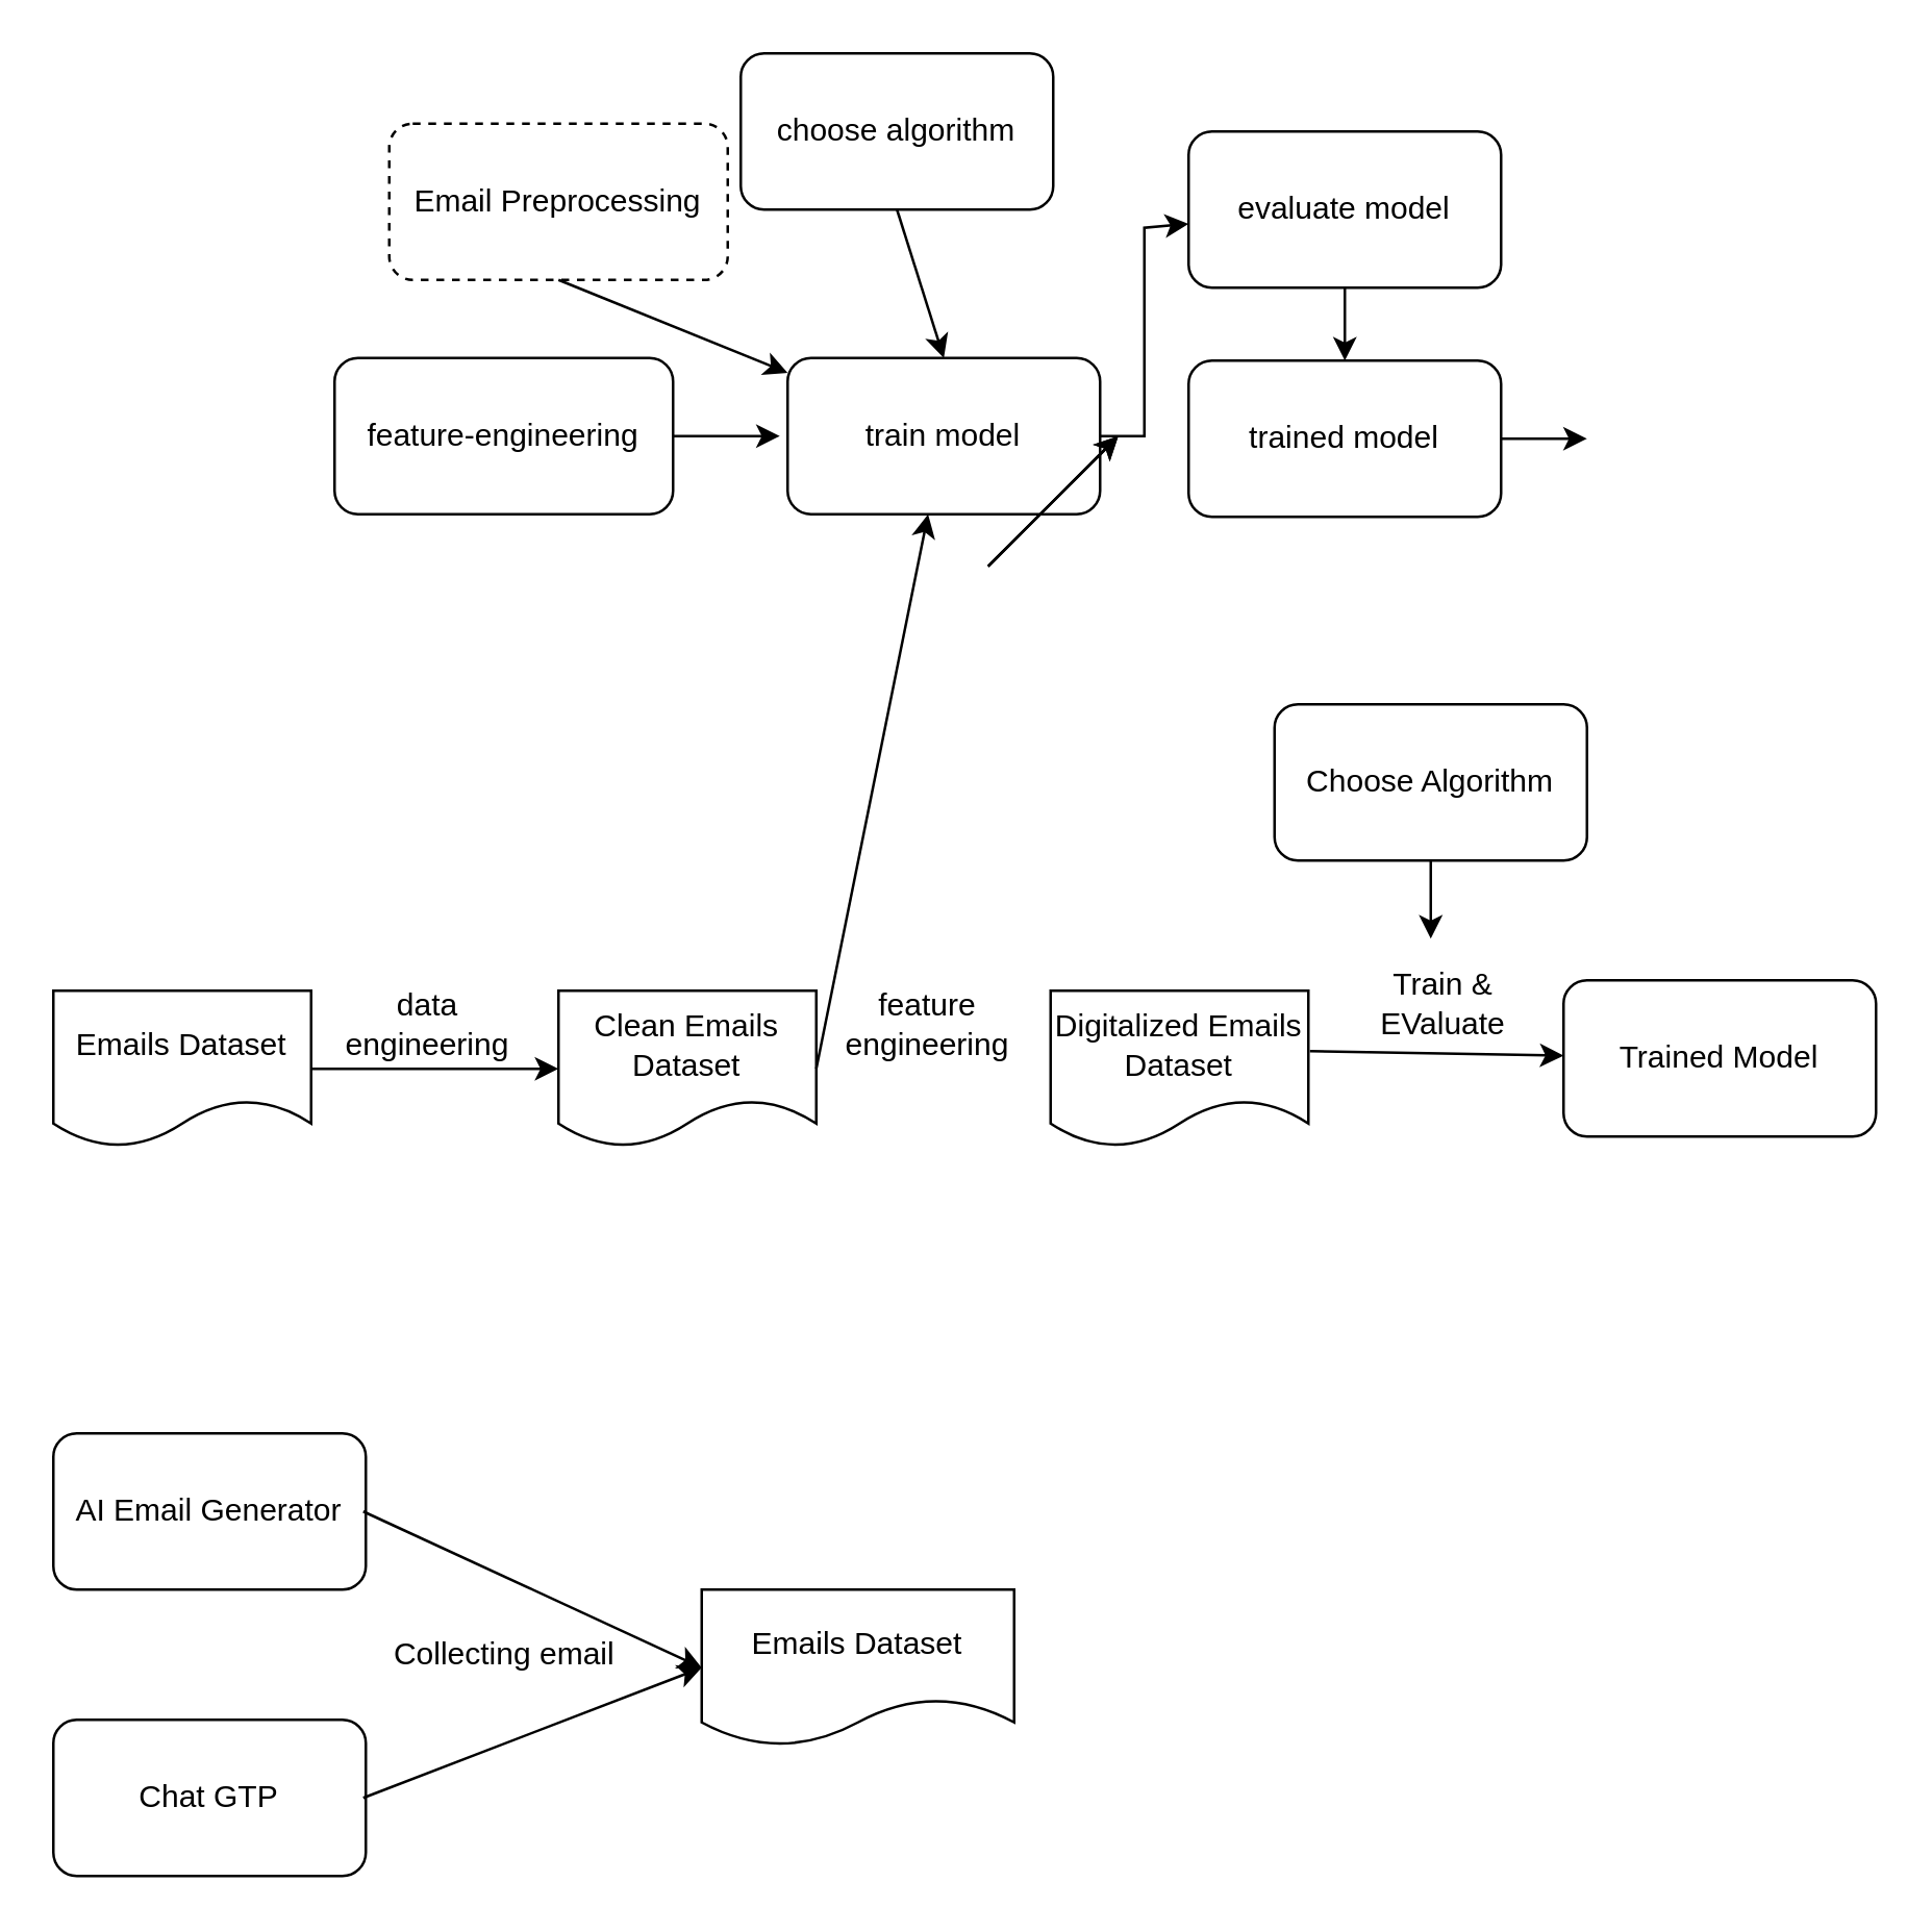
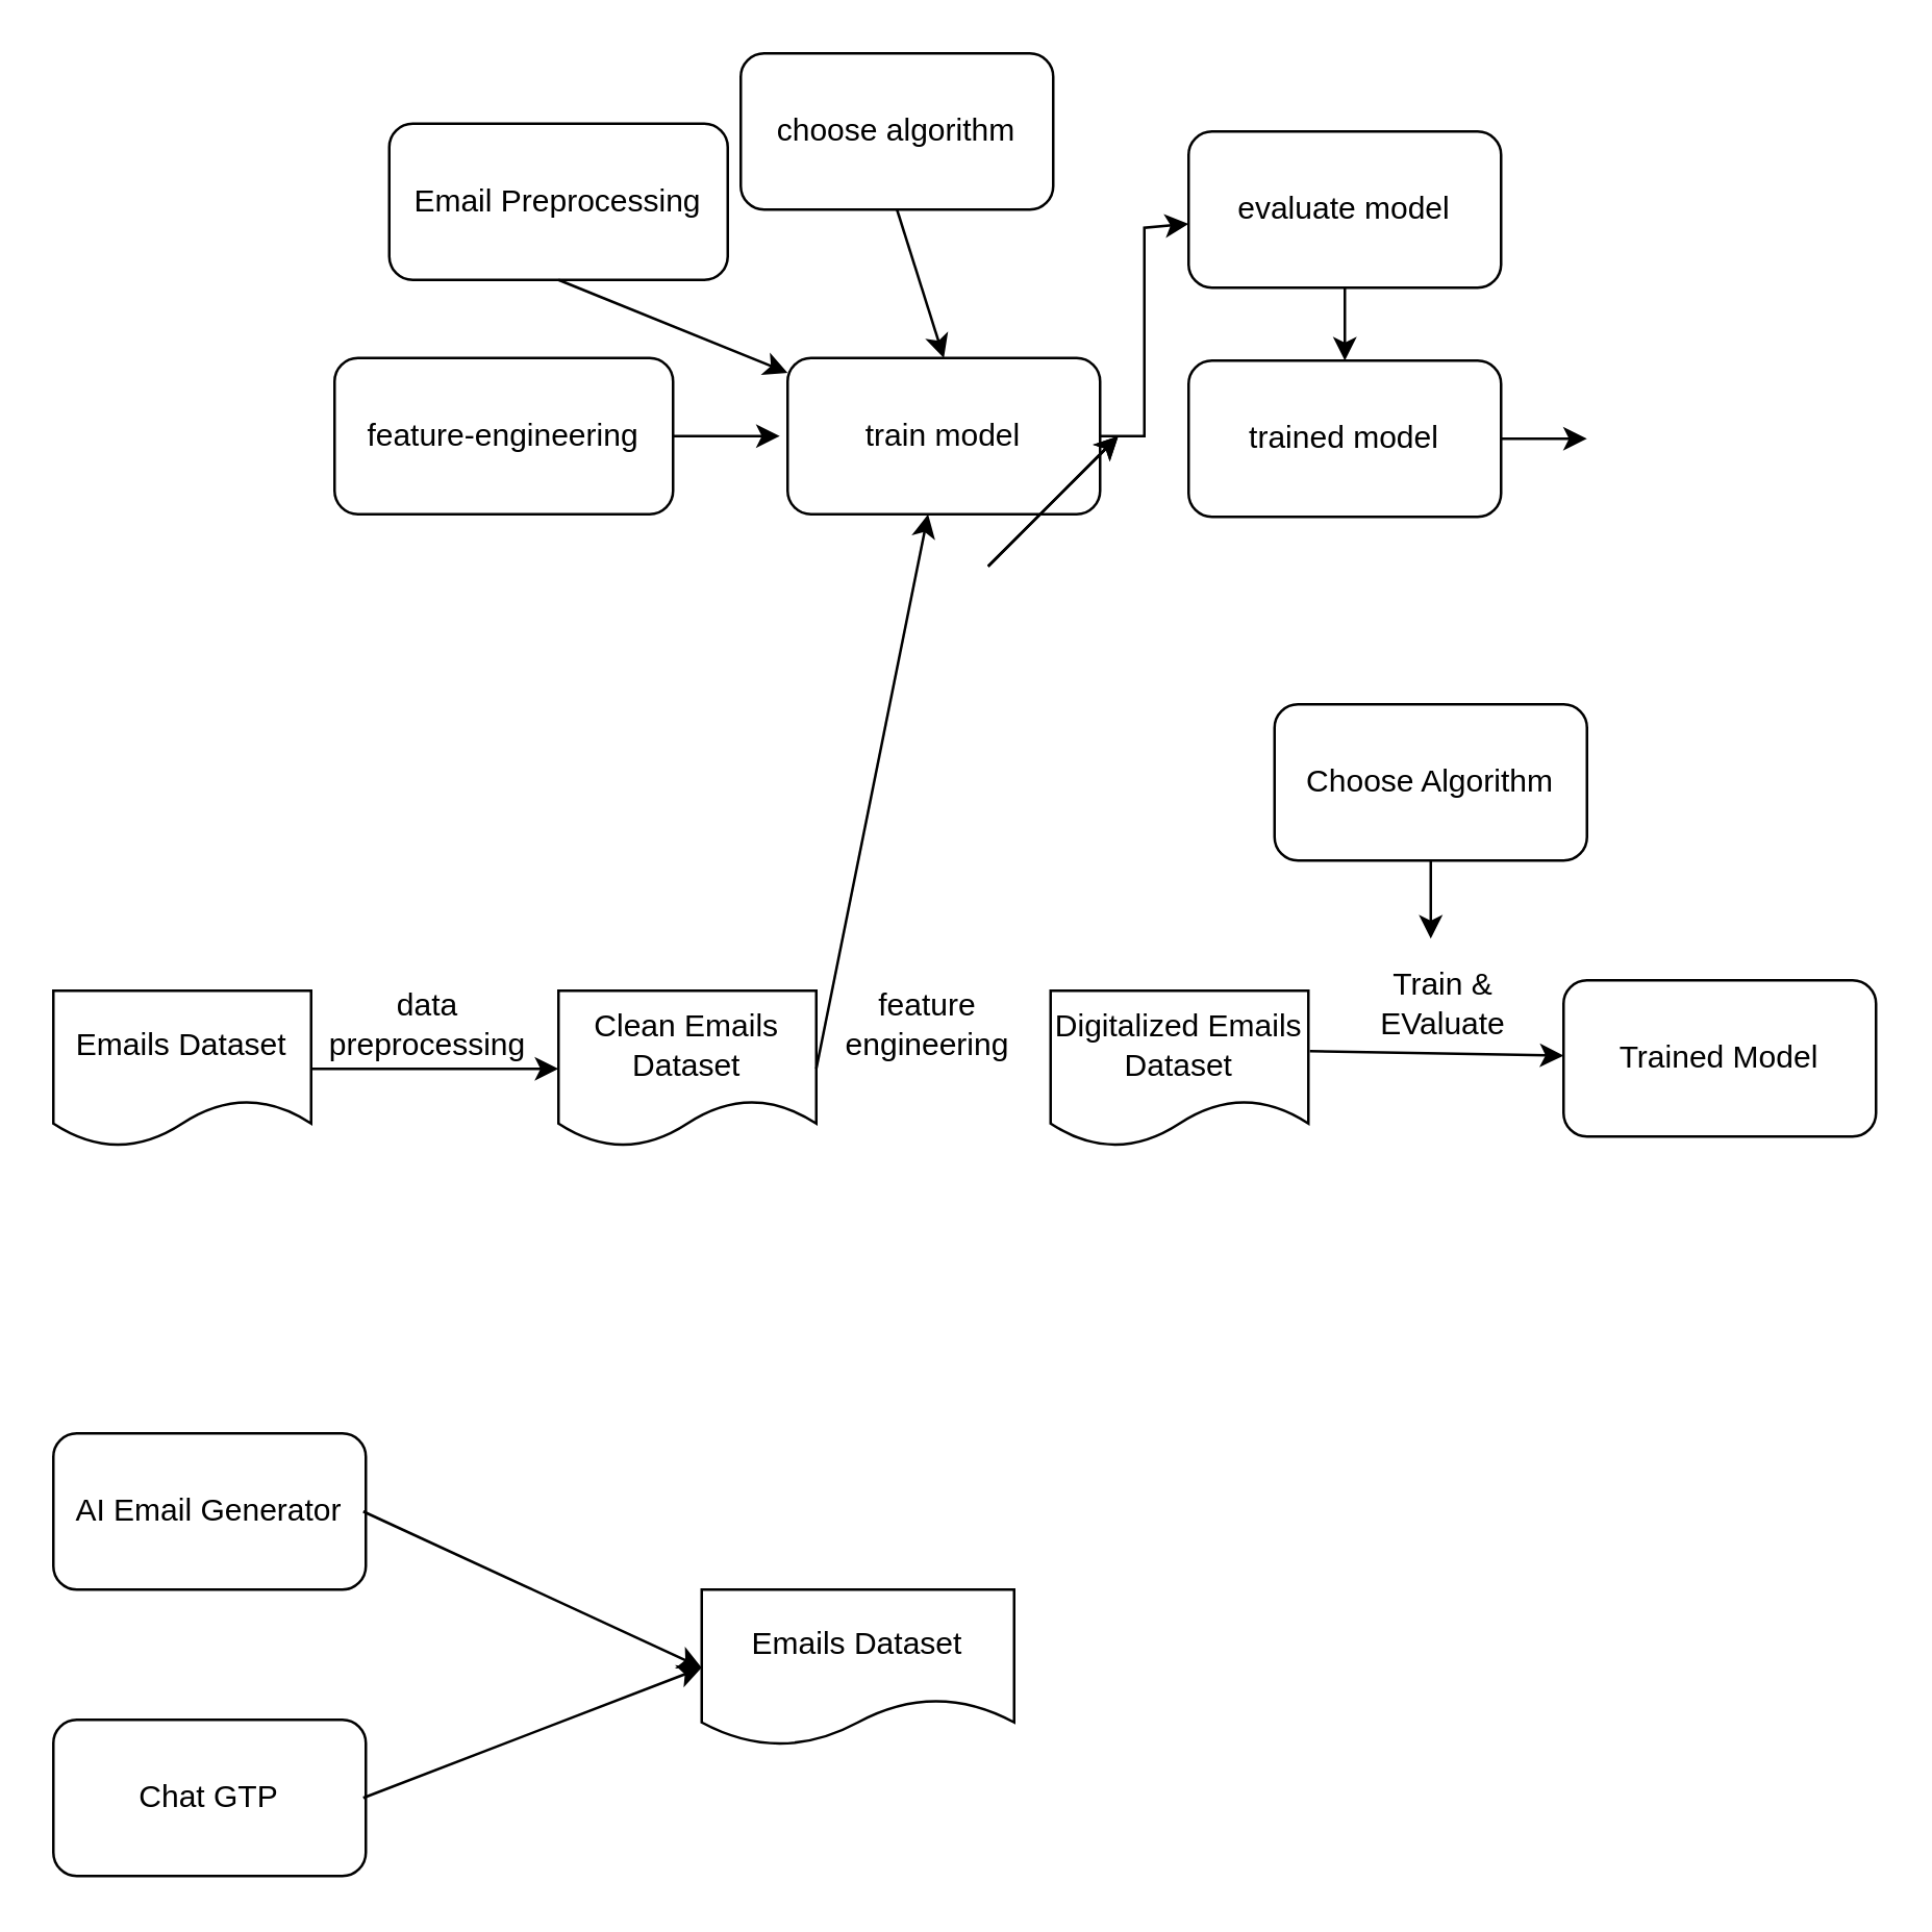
  <mxCell id="0" />
  <mxCell id="1" parent="0" />
- <mxCell id="2" value="Email Preprocessing" style="rounded=1;whiteSpace=wrap;html=1;dashed=1;" vertex="1" parent="1"><mxGeometry x="149" y="47" width="130" height="60" as="geometry" /></mxCell>
+ <mxCell id="2" value="Email Preprocessing" style="rounded=1;whiteSpace=wrap;html=1;" vertex="1" parent="1"><mxGeometry x="149" y="47" width="130" height="60" as="geometry" /></mxCell>
  <mxCell id="3" value="feature-engineering" style="rounded=1;whiteSpace=wrap;html=1;" vertex="1" parent="1"><mxGeometry x="128" y="137" width="130" height="60" as="geometry" /></mxCell>
  <mxCell id="4" value="choose algorithm" style="rounded=1;whiteSpace=wrap;html=1;" vertex="1" parent="1"><mxGeometry x="284" y="20" width="120" height="60" as="geometry" /></mxCell>
  <mxCell id="5" value="train model" style="rounded=1;whiteSpace=wrap;html=1;" vertex="1" parent="1"><mxGeometry x="302" y="137" width="120" height="60" as="geometry" /></mxCell>
  <mxCell id="6" value="evaluate model" style="rounded=1;whiteSpace=wrap;html=1;" vertex="1" parent="1"><mxGeometry x="456" y="50" width="120" height="60" as="geometry" /></mxCell>
  <mxCell id="7" value="" style="endArrow=classic;html=1;rounded=0;exitX=0.5;exitY=1;exitDx=0;exitDy=0;" edge="1" parent="1" source="2" target="5"><mxGeometry width="50" height="50" relative="1" as="geometry"><mxPoint x="88" y="307" as="sourcePoint" /><mxPoint x="138" y="257" as="targetPoint" /></mxGeometry></mxCell>
  <mxCell id="8" value="" style="endArrow=classic;html=1;rounded=0;exitX=0.5;exitY=1;exitDx=0;exitDy=0;" edge="1" parent="1" source="4"><mxGeometry width="50" height="50" relative="1" as="geometry"><mxPoint x="320" y="307" as="sourcePoint" /><mxPoint x="362" y="137" as="targetPoint" /></mxGeometry></mxCell>
  <mxCell id="9" value="" style="endArrow=classic;html=1;rounded=0;" edge="1" parent="1"><mxGeometry width="50" height="50" relative="1" as="geometry"><mxPoint x="258" y="167" as="sourcePoint" /><mxPoint x="299" y="167" as="targetPoint" /></mxGeometry></mxCell>
  <mxCell id="10" value="" style="endArrow=classic;html=1;rounded=0;exitX=1;exitY=0.5;exitDx=0;exitDy=0;" edge="1" parent="1" source="5" target="6"><mxGeometry width="50" height="50" relative="1" as="geometry"><mxPoint x="360" y="207" as="sourcePoint" /><mxPoint x="250" y="277" as="targetPoint" /><Array as="points"><mxPoint x="439" y="167" /><mxPoint x="439" y="87" /></Array></mxGeometry></mxCell>
  <mxCell id="11" value="trained model" style="rounded=1;whiteSpace=wrap;html=1;" vertex="1" parent="1"><mxGeometry x="456" y="138" width="120" height="60" as="geometry" /></mxCell>
  <mxCell id="12" value="" style="endArrow=classic;html=1;rounded=0;exitX=0.5;exitY=1;exitDx=0;exitDy=0;entryX=0.5;entryY=0;entryDx=0;entryDy=0;" edge="1" parent="1" source="6" target="11"><mxGeometry width="50" height="50" relative="1" as="geometry"><mxPoint x="659" y="117" as="sourcePoint" /><mxPoint x="709" y="67" as="targetPoint" /></mxGeometry></mxCell>
  <mxCell id="13" value="" style="endArrow=classic;html=1;rounded=0;" edge="1" parent="1" source="11"><mxGeometry width="50" height="50" relative="1" as="geometry"><mxPoint x="579" y="167" as="sourcePoint" /><mxPoint x="609" y="168" as="targetPoint" /></mxGeometry></mxCell>
  <mxCell id="14" value="Emails Dataset" style="shape=document;whiteSpace=wrap;html=1;boundedLbl=1;" vertex="1" parent="1"><mxGeometry x="20" y="380" width="99" height="60" as="geometry" /></mxCell>
  <mxCell id="15" value="Clean Emails Dataset" style="shape=document;whiteSpace=wrap;html=1;boundedLbl=1;" vertex="1" parent="1"><mxGeometry x="214" y="380" width="99" height="60" as="geometry" /></mxCell>
  <mxCell id="16" value="" style="endArrow=classic;html=1;rounded=0;" edge="1" parent="1"><mxGeometry width="50" height="50" relative="1" as="geometry"><mxPoint x="379" y="217" as="sourcePoint" /><mxPoint x="429" y="167" as="targetPoint" /></mxGeometry></mxCell>
  <mxCell id="17" value="" style="endArrow=classic;html=1;rounded=0;" edge="1" parent="1"><mxGeometry width="50" height="50" relative="1" as="geometry"><mxPoint x="379" y="217" as="sourcePoint" /><mxPoint x="429" y="167" as="targetPoint" /></mxGeometry></mxCell>
  <mxCell id="18" value="" style="endArrow=classic;html=1;rounded=0;entryX=0;entryY=0.5;entryDx=0;entryDy=0;exitX=1;exitY=0.5;exitDx=0;exitDy=0;" edge="1" parent="1" source="14" target="15"><mxGeometry width="50" height="50" relative="1" as="geometry"><mxPoint x="119" y="400" as="sourcePoint" /><mxPoint x="169" y="350" as="targetPoint" /></mxGeometry></mxCell>
- <mxCell id="19" value="data engineering" style="text;html=1;strokeColor=none;fillColor=none;align=center;verticalAlign=middle;whiteSpace=wrap;rounded=0;" vertex="1" parent="1"><mxGeometry x="134" y="378" width="60" height="30" as="geometry" /></mxCell>
+ <mxCell id="19" value="data preprocessing" style="text;html=1;strokeColor=none;fillColor=none;align=center;verticalAlign=middle;whiteSpace=wrap;rounded=0;" vertex="1" parent="1"><mxGeometry x="134" y="378" width="60" height="30" as="geometry" /></mxCell>
  <mxCell id="20" value="Digitalized Emails Dataset" style="shape=document;whiteSpace=wrap;html=1;boundedLbl=1;" vertex="1" parent="1"><mxGeometry x="403" y="380" width="99" height="60" as="geometry" /></mxCell>
  <mxCell id="21" value="" style="endArrow=classic;html=1;rounded=0;exitX=1;exitY=0.5;exitDx=0;exitDy=0;" edge="1" parent="1" source="15" target="5"><mxGeometry width="50" height="50" relative="1" as="geometry"><mxPoint x="309" y="399" as="sourcePoint" /><mxPoint x="369" y="409" as="targetPoint" /></mxGeometry></mxCell>
  <mxCell id="22" value="feature engineering" style="text;html=1;strokeColor=none;fillColor=none;align=center;verticalAlign=middle;whiteSpace=wrap;rounded=0;" vertex="1" parent="1"><mxGeometry x="326" y="378" width="60" height="30" as="geometry" /></mxCell>
  <mxCell id="23" value="Choose Algorithm" style="rounded=1;whiteSpace=wrap;html=1;" vertex="1" parent="1"><mxGeometry x="489" y="270" width="120" height="60" as="geometry" /></mxCell>
  <mxCell id="24" value="" style="endArrow=classic;html=1;rounded=0;exitX=1.006;exitY=0.387;exitDx=0;exitDy=0;exitPerimeter=0;" edge="1" parent="1" source="20" target="26"><mxGeometry width="50" height="50" relative="1" as="geometry"><mxPoint x="499" y="410" as="sourcePoint" /><mxPoint x="579" y="403" as="targetPoint" /></mxGeometry></mxCell>
  <mxCell id="25" value="Train &amp;amp; EValuate" style="text;html=1;strokeColor=none;fillColor=none;align=center;verticalAlign=middle;whiteSpace=wrap;rounded=0;" vertex="1" parent="1"><mxGeometry x="509" y="370" width="90" height="30" as="geometry" /></mxCell>
  <mxCell id="26" value="Trained Model" style="rounded=1;whiteSpace=wrap;html=1;" vertex="1" parent="1"><mxGeometry x="600" y="376" width="120" height="60" as="geometry" /></mxCell>
  <mxCell id="27" value="" style="endArrow=classic;html=1;rounded=0;exitX=0.5;exitY=1;exitDx=0;exitDy=0;" edge="1" parent="1" source="23"><mxGeometry width="50" height="50" relative="1" as="geometry"><mxPoint x="379" y="310" as="sourcePoint" /><mxPoint x="549" y="360" as="targetPoint" /></mxGeometry></mxCell>
  <mxCell id="28" value="AI Email Generator" style="rounded=1;whiteSpace=wrap;html=1;" vertex="1" parent="1"><mxGeometry x="20" y="550" width="120" height="60" as="geometry" /></mxCell>
  <mxCell id="29" value="Emails Dataset" style="shape=document;whiteSpace=wrap;html=1;boundedLbl=1;" vertex="1" parent="1"><mxGeometry x="269" y="610" width="120" height="60" as="geometry" /></mxCell>
  <mxCell id="30" value="" style="endArrow=classic;html=1;rounded=0;entryX=0;entryY=0.5;entryDx=0;entryDy=0;" edge="1" parent="1" target="29"><mxGeometry width="50" height="50" relative="1" as="geometry"><mxPoint x="139" y="580" as="sourcePoint" /><mxPoint x="189" y="530" as="targetPoint" /></mxGeometry></mxCell>
- <mxCell id="31" value="Collecting email" style="text;html=1;align=center;verticalAlign=middle;resizable=0;points=[];autosize=1;strokeColor=none;fillColor=none;" vertex="1" parent="1"><mxGeometry x="138" y="620" width="110" height="30" as="geometry" /></mxCell>
  <mxCell id="32" value="Chat GTP" style="rounded=1;whiteSpace=wrap;html=1;" vertex="1" parent="1"><mxGeometry x="20" y="660" width="120" height="60" as="geometry" /></mxCell>
  <mxCell id="33" value="" style="endArrow=classic;html=1;rounded=0;entryX=0;entryY=0.5;entryDx=0;entryDy=0;" edge="1" parent="1" target="29"><mxGeometry width="50" height="50" relative="1" as="geometry"><mxPoint x="139" y="690" as="sourcePoint" /><mxPoint x="189" y="640" as="targetPoint" /></mxGeometry></mxCell>
